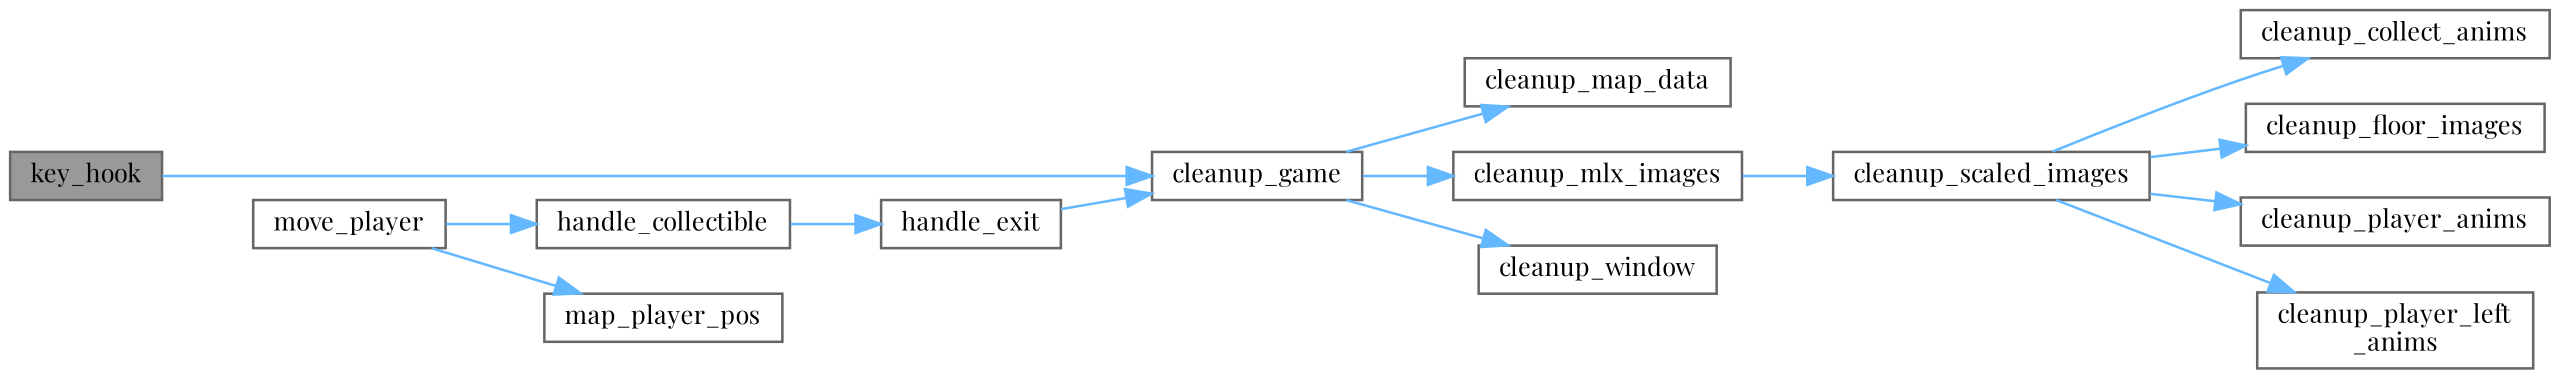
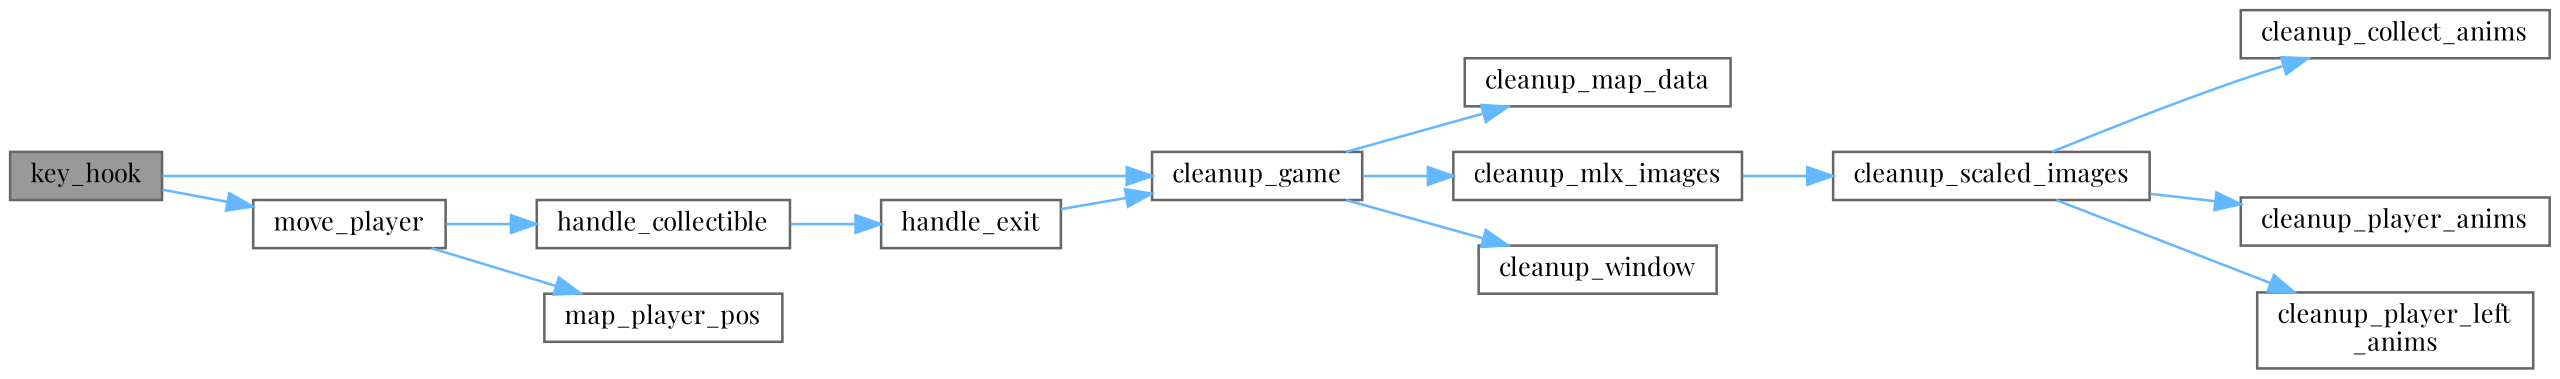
  digraph {
    fontname="Playfair Display"
    rankdir=LR
    node [color=grey40 fillcolor=white fontname="Playfair Display" fontsize=10 shape=box style=filled]
    edge [color=steelblue1 fontname="Playfair Display" fontsize=10 labelfontname=Helvetica labelfontsize=10 style=solid]
    n1 [color=gray40 fillcolor=grey60 fontcolor=black height=0.2 label=key_hook width=0.4]
    n2 [height=0.2 label=cleanup_game width=0.4]
    n3 [height=0.2 label=move_player width=0.4]
    n4 [height=0.2 label=cleanup_map_data width=0.4]
    n5 [height=0.2 label=cleanup_mlx_images width=0.4]
    n6 [height=0.2 label=cleanup_window width=0.4]
    n7 [height=0.2 label=handle_collectible width=0.4]
    n8 [height=0.2 label=map_player_pos width=0.4]
    n9 [height=0.2 label=cleanup_scaled_images width=0.4]
    n10 [height=0.2 label=cleanup_collect_anims width=0.4]
-   n11 [height=0.2 label=cleanup_floor_images width=0.4]
    n12 [height=0.2 label=cleanup_player_anims width=0.4]
    n13 [height=0.2 label="cleanup_player_left\l_anims" width=0.4]
    n14 [height=0.2 label=handle_exit width=0.4]
    n1 -> n2
+   n1 -> n3
    n2 -> n4
    n2 -> n5
    n2 -> n6
    n3 -> n7
    n3 -> n8
    n5 -> n9
    n7 -> n14
    n9 -> n10
-   n9 -> n11
    n9 -> n12
    n9 -> n13
    n14 -> n2
  }
